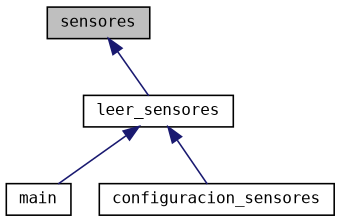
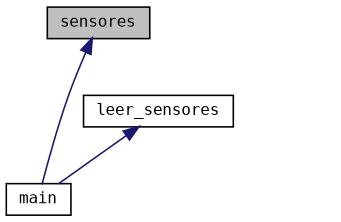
  digraph {
    fontname="DejaVu Sans Mono"
    rankdir=TB
    node [color=black fillcolor=white fontname="DejaVu Sans Mono" fontsize=10 shape=record style=filled]
    edge [color=midnightblue dir=back fontname="DejaVu Sans Mono" fontsize=10 labelfontname=Helvetica labelfontsize=10 style=solid]
    n1 [fillcolor=grey75 fontcolor=black height=0.2 label=sensores width=0.4]
    n2 [height=0.2 label=leer_sensores width=0.4]
    n3 [height=0.2 label=main width=0.4]
-   n4 [height=0.2 label=configuracion_sensores width=0.4]
-   n1 -> n2
+   n1 -> n3
    n2 -> n3
-   n2 -> n4
  }
